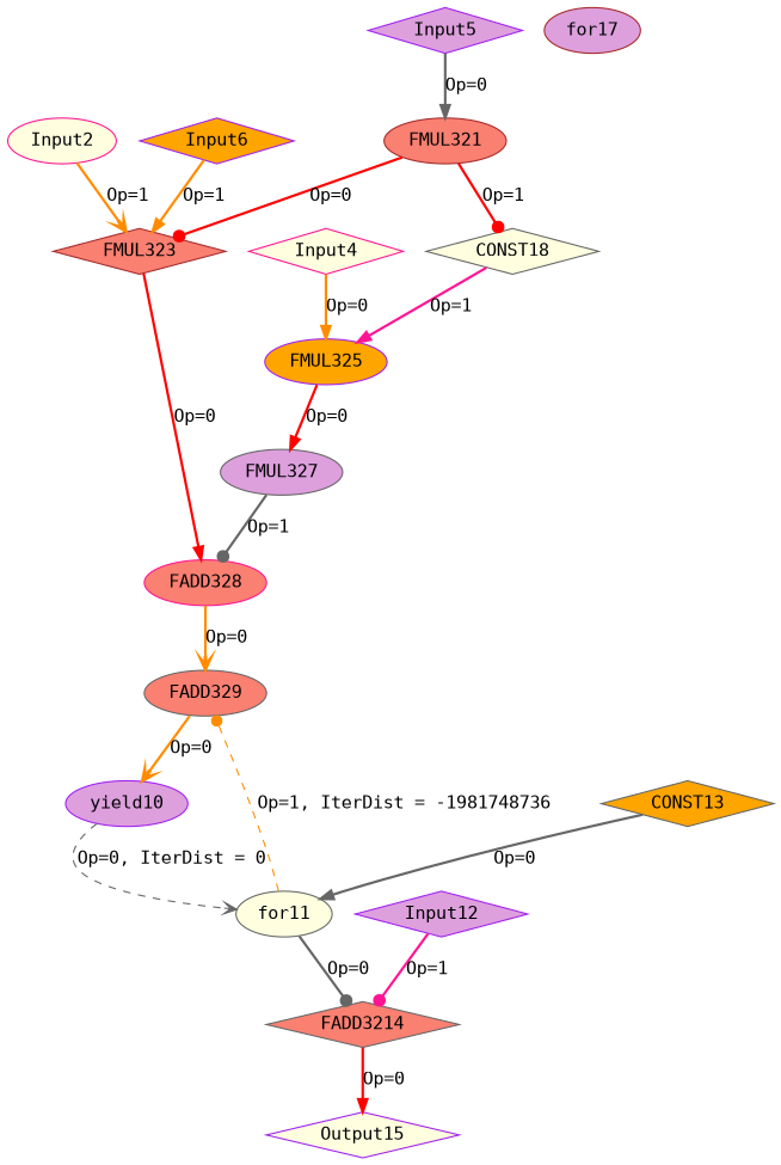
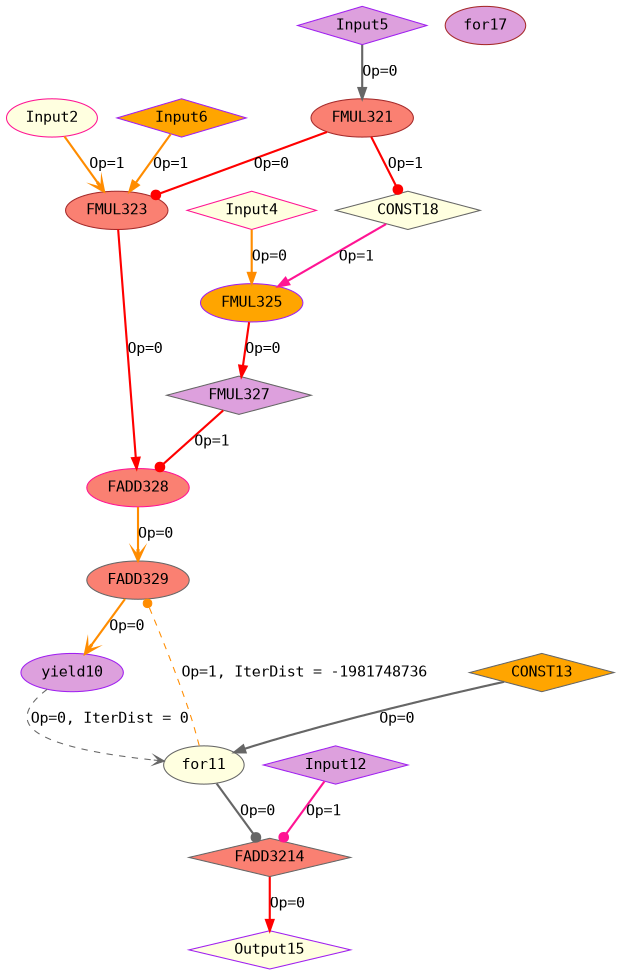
  digraph {
    fontname="DejaVu Sans Mono"
    node [color=purple fillcolor=plum fontname="DejaVu Sans Mono" opcode=Input shape=diamond style=filled]
    edge [arrowhead=normal color=red fontname="DejaVu Sans Mono" operand=0 style=bold]
    n1 [label=Input5 offset="0,0" pattern="8,15,-112,25" ref_name=kernel_gemm_1_1]
    FMUL321 [color=brown fillcolor=salmon opcode=FMUL32 shape=ellipse]
-   FMUL323 [color=brown fillcolor=salmon opcode=FMUL32]
+   FMUL323 [color=brown fillcolor=salmon opcode=FMUL32 shape=ellipse]
    CONST18 [color=gray40 fillcolor=lightyellow opcode=CONST value="0x3FC00000"]
    FADD328 [color=deeppink fillcolor=salmon opcode=FADD32 shape=ellipse]
    Input2 [color=deeppink fillcolor=lightyellow offset="0,0" pattern="200,15,-2796,25" ref_name=kernel_gemm_1_2 shape=ellipse]
    FADD329 [color=gray40 fillcolor=salmon opcode=FADD32 shape=ellipse]
    Input4 [color=deeppink fillcolor=lightyellow offset="0,4" pattern="8,15,-112,25" ref_name=kernel_gemm_1_1]
    FMUL325 [fillcolor=orange opcode=FMUL32 shape=ellipse]
-   FMUL327 [color=gray40 opcode=FMUL32 shape=ellipse]
+   FMUL327 [color=gray40 opcode=FMUL32]
    Input6 [fillcolor=orange offset="0,100" pattern="200,15,-2796,25" ref_name=kernel_gemm_1_2]
    yield10 [opcode=yield shape=ellipse]
    for11 [color=gray40 fillcolor=lightyellow opcode=for shape=ellipse]
    FADD3214 [color=gray40 fillcolor=salmon opcode=FADD32]
    Output15 [fillcolor=lightyellow offset="0,0" opcode=Output pattern="0,15,4,25" ref_name=kernel_gemm_1_3]
    Input12 [offset="0,0" pattern="0,15,4,25" ref_name=kernel_gemm_1_0]
    CONST13 [color=gray40 fillcolor=orange opcode=CONST value="0x00000000"]
    for17 [color=brown opcode=for shape=ellipse]
    n1 -> FMUL321 [color=gray40 label="Op=0"]
    FMUL321 -> FMUL323 [arrowhead=dot label="Op=0"]
    FMUL321 -> CONST18 [arrowhead=dot label="Op=1" operand=1]
    FMUL323 -> FADD328 [label="Op=0"]
    CONST18 -> FMUL325 [color=deeppink label="Op=1" operand=1]
    FADD328 -> FADD329 [arrowhead=vee color=darkorange label="Op=0"]
    Input2 -> FMUL323 [arrowhead=vee color=darkorange label="Op=1" operand=1]
    FADD329 -> yield10 [arrowhead=vee color=darkorange label="Op=0"]
    Input4 -> FMUL325 [color=darkorange label="Op=0"]
    FMUL325 -> FMUL327 [label="Op=0"]
-   FMUL327 -> FADD328 [arrowhead=dot color=gray40 label="Op=1" operand=1]
+   FMUL327 -> FADD328 [arrowhead=dot label="Op=1" operand=1]
    Input6 -> FMUL323 [color=darkorange label="Op=1" operand=1]
    yield10 -> for11 [arrowhead=vee color=gray40 iterdist=0 label="Op=0, IterDist = 0" style=dashed]
    for11 -> FADD329 [arrowhead=dot color=darkorange iterdist=-1981748736 label="Op=1, IterDist = -1981748736" operand=1 style=dashed]
    for11 -> FADD3214 [arrowhead=dot color=gray40 label="Op=0"]
    FADD3214 -> Output15 [label="Op=0"]
    Input12 -> FADD3214 [arrowhead=dot color=deeppink label="Op=1" operand=1]
    CONST13 -> for11 [color=gray40 label="Op=0"]
  }
